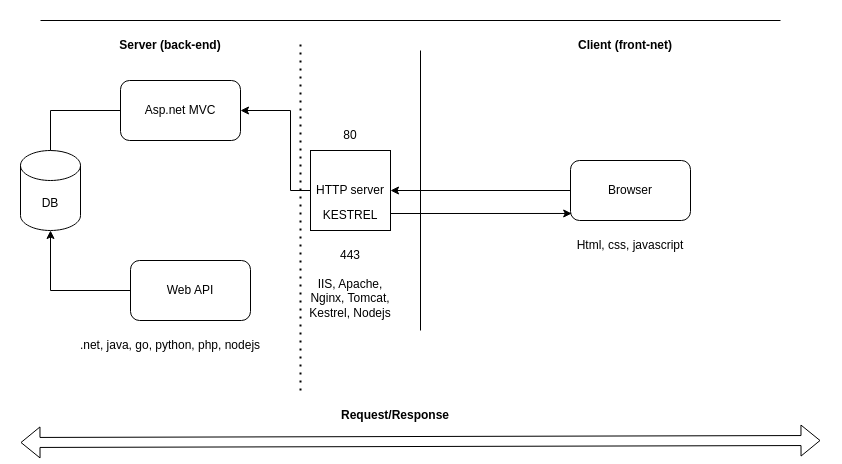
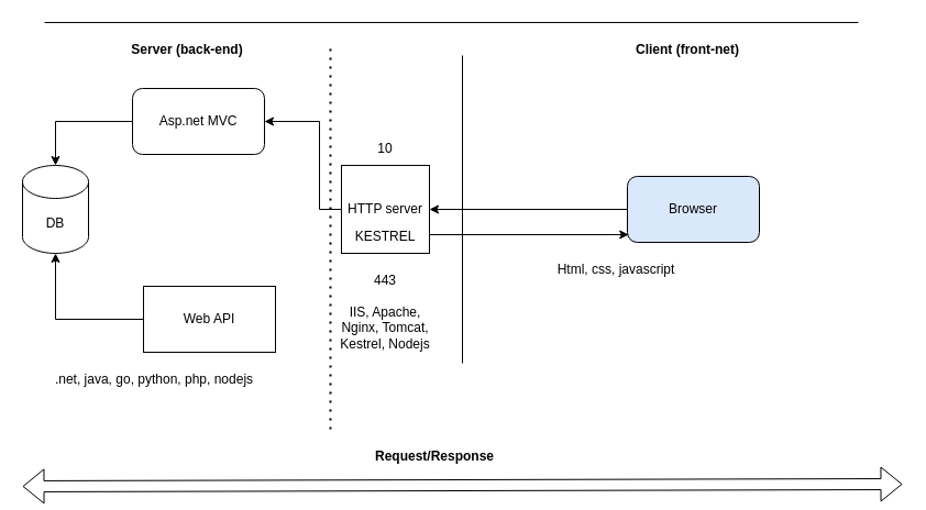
  <mxCell id="0" />
  <mxCell id="1" parent="0" />
  <mxCell id="2" value="" style="endArrow=none;html=1;rounded=0;" parent="1" edge="1"><mxGeometry width="50" height="50" relative="1" as="geometry"><mxPoint x="420" y="330" as="sourcePoint" /><mxPoint x="420" y="50" as="targetPoint" /></mxGeometry></mxCell>
  <mxCell id="3" value="Client (front-net)" style="text;html=1;strokeColor=none;fillColor=none;align=center;verticalAlign=middle;whiteSpace=wrap;rounded=0;fontStyle=1" parent="1" vertex="1"><mxGeometry x="560" y="30" width="130" height="30" as="geometry" /></mxCell>
  <mxCell id="4" value="Server (back-end)" style="text;html=1;strokeColor=none;fillColor=none;align=center;verticalAlign=middle;whiteSpace=wrap;rounded=0;fontStyle=1" parent="1" vertex="1"><mxGeometry x="100" y="30" width="140" height="30" as="geometry" /></mxCell>
  <mxCell id="5" value="DB" style="shape=cylinder3;whiteSpace=wrap;html=1;boundedLbl=1;backgroundOutline=1;size=15;" parent="1" vertex="1"><mxGeometry x="20" y="150" width="60" height="80" as="geometry" /></mxCell>
- <mxCell id="6" style="edgeStyle=orthogonalEdgeStyle;rounded=0;orthogonalLoop=1;jettySize=auto;html=1;entryX=0.5;entryY=0;entryDx=0;entryDy=0;entryPerimeter=0;endArrow=none;" parent="1" source="7" target="5" edge="1"><mxGeometry relative="1" as="geometry" /></mxCell>
+ <mxCell id="6" style="edgeStyle=orthogonalEdgeStyle;rounded=0;orthogonalLoop=1;jettySize=auto;html=1;entryX=0.5;entryY=0;entryDx=0;entryDy=0;entryPerimeter=0;" parent="1" source="7" target="5" edge="1"><mxGeometry relative="1" as="geometry" /></mxCell>
  <mxCell id="7" value="Asp.net MVC" style="rounded=1;whiteSpace=wrap;html=1;" parent="1" vertex="1"><mxGeometry x="120" y="80" width="120" height="60" as="geometry" /></mxCell>
  <mxCell id="8" style="edgeStyle=orthogonalEdgeStyle;rounded=0;orthogonalLoop=1;jettySize=auto;html=1;entryX=1;entryY=0.5;entryDx=0;entryDy=0;" parent="1" source="9" target="7" edge="1"><mxGeometry relative="1" as="geometry"><Array as="points"><mxPoint x="290" y="190" /><mxPoint x="290" y="110" /></Array></mxGeometry></mxCell>
  <mxCell id="9" value="HTTP server" style="whiteSpace=wrap;html=1;aspect=fixed;" parent="1" vertex="1"><mxGeometry x="310" y="150" width="80" height="80" as="geometry" /></mxCell>
  <mxCell id="10" style="edgeStyle=orthogonalEdgeStyle;rounded=0;orthogonalLoop=1;jettySize=auto;html=1;entryX=1;entryY=0.5;entryDx=0;entryDy=0;" parent="1" source="11" target="9" edge="1"><mxGeometry relative="1" as="geometry" /></mxCell>
- <mxCell id="11" value="Browser" style="rounded=1;whiteSpace=wrap;html=1;" parent="1" vertex="1"><mxGeometry x="570" y="160" width="120" height="60" as="geometry" /></mxCell>
+ <mxCell id="11" value="Browser" style="rounded=1;whiteSpace=wrap;html=1;fillColor=#dae8fc;" parent="1" vertex="1"><mxGeometry x="570" y="160" width="120" height="60" as="geometry" /></mxCell>
  <mxCell id="12" style="edgeStyle=orthogonalEdgeStyle;rounded=0;orthogonalLoop=1;jettySize=auto;html=1;entryX=0.5;entryY=1;entryDx=0;entryDy=0;entryPerimeter=0;" parent="1" source="13" target="5" edge="1"><mxGeometry relative="1" as="geometry" /></mxCell>
- <mxCell id="13" value="Web API" style="rounded=1;whiteSpace=wrap;html=1;" parent="1" vertex="1"><mxGeometry x="130" y="260" width="120" height="60" as="geometry" /></mxCell>
- <mxCell id="14" value="80" style="text;html=1;strokeColor=none;fillColor=none;align=center;verticalAlign=middle;whiteSpace=wrap;rounded=0;" parent="1" vertex="1"><mxGeometry x="320" y="120" width="60" height="30" as="geometry" /></mxCell>
+ <mxCell id="13" value="Web API" style="whiteSpace=wrap;html=1;rounded=0;" parent="1" vertex="1"><mxGeometry x="130" y="260" width="120" height="60" as="geometry" /></mxCell>
+ <mxCell id="14" value="10" style="text;html=1;strokeColor=none;fillColor=none;align=center;verticalAlign=middle;whiteSpace=wrap;rounded=0;" parent="1" vertex="1"><mxGeometry x="320" y="120" width="60" height="30" as="geometry" /></mxCell>
  <mxCell id="15" value="443" style="text;html=1;strokeColor=none;fillColor=none;align=center;verticalAlign=middle;whiteSpace=wrap;rounded=0;" parent="1" vertex="1"><mxGeometry x="320" y="240" width="60" height="30" as="geometry" /></mxCell>
  <mxCell id="16" style="edgeStyle=orthogonalEdgeStyle;rounded=0;orthogonalLoop=1;jettySize=auto;html=1;entryX=0.01;entryY=0.883;entryDx=0;entryDy=0;entryPerimeter=0;" parent="1" target="11" edge="1"><mxGeometry relative="1" as="geometry"><mxPoint x="390" y="215" as="sourcePoint" /><Array as="points"><mxPoint x="390" y="213" /></Array></mxGeometry></mxCell>
  <mxCell id="17" value="KESTREL" style="text;html=1;strokeColor=none;fillColor=none;align=center;verticalAlign=middle;whiteSpace=wrap;rounded=0;fontSize=12;" parent="1" vertex="1"><mxGeometry x="320" y="200" width="60" height="30" as="geometry" /></mxCell>
  <mxCell id="18" value="" style="shape=flexArrow;endArrow=classic;startArrow=classic;html=1;rounded=0;fontSize=12;" parent="1" edge="1"><mxGeometry width="100" height="100" relative="1" as="geometry"><mxPoint x="20" y="442" as="sourcePoint" /><mxPoint x="820" y="440" as="targetPoint" /></mxGeometry></mxCell>
  <mxCell id="19" value="Request/Response" style="text;html=1;strokeColor=none;fillColor=none;align=center;verticalAlign=middle;whiteSpace=wrap;rounded=0;fontSize=12;fontStyle=1" parent="1" vertex="1"><mxGeometry x="290" y="400" width="210" height="30" as="geometry" /></mxCell>
  <mxCell id="20" value="" style="endArrow=none;html=1;rounded=0;fontSize=12;" parent="1" edge="1"><mxGeometry width="50" height="50" relative="1" as="geometry"><mxPoint x="40" y="20" as="sourcePoint" /><mxPoint x="780" y="20" as="targetPoint" /></mxGeometry></mxCell>
- <mxCell id="21" value="Html, css, javascript" style="text;html=1;strokeColor=none;fillColor=none;align=center;verticalAlign=middle;whiteSpace=wrap;rounded=0;" parent="1" vertex="1"><mxGeometry x="520" y="230" width="220" height="30" as="geometry" /></mxCell>
- <mxCell id="22" value=".net, java, go, python, php, nodejs" style="text;html=1;strokeColor=none;fillColor=none;align=center;verticalAlign=middle;whiteSpace=wrap;rounded=0;" parent="1" vertex="1"><mxGeometry x="50" y="330" width="240" height="30" as="geometry" /></mxCell>
+ <mxCell id="21" value="Html, css, javascript" style="text;html=1;strokeColor=none;fillColor=none;align=center;verticalAlign=middle;whiteSpace=wrap;rounded=0;" parent="1" vertex="1"><mxGeometry x="450" y="230" width="220" height="30" as="geometry" /></mxCell>
+ <mxCell id="22" value=".net, java, go, python, php, nodejs" style="text;html=1;strokeColor=none;fillColor=none;align=center;verticalAlign=middle;whiteSpace=wrap;rounded=0;" parent="1" vertex="1"><mxGeometry x="20" y="330" width="240" height="30" as="geometry" /></mxCell>
  <mxCell id="23" value="IIS, Apache, Nginx, Tomcat, Kestrel, Nodejs" style="text;html=1;strokeColor=none;fillColor=none;align=center;verticalAlign=middle;whiteSpace=wrap;rounded=0;" parent="1" vertex="1"><mxGeometry x="300" y="265" width="100" height="65" as="geometry" /></mxCell>
  <mxCell id="24" value="" style="endArrow=none;dashed=1;html=1;dashPattern=1 3;strokeWidth=2;rounded=0;" parent="1" edge="1"><mxGeometry width="50" height="50" relative="1" as="geometry"><mxPoint x="300" y="390" as="sourcePoint" /><mxPoint x="300" y="40" as="targetPoint" /></mxGeometry></mxCell>
